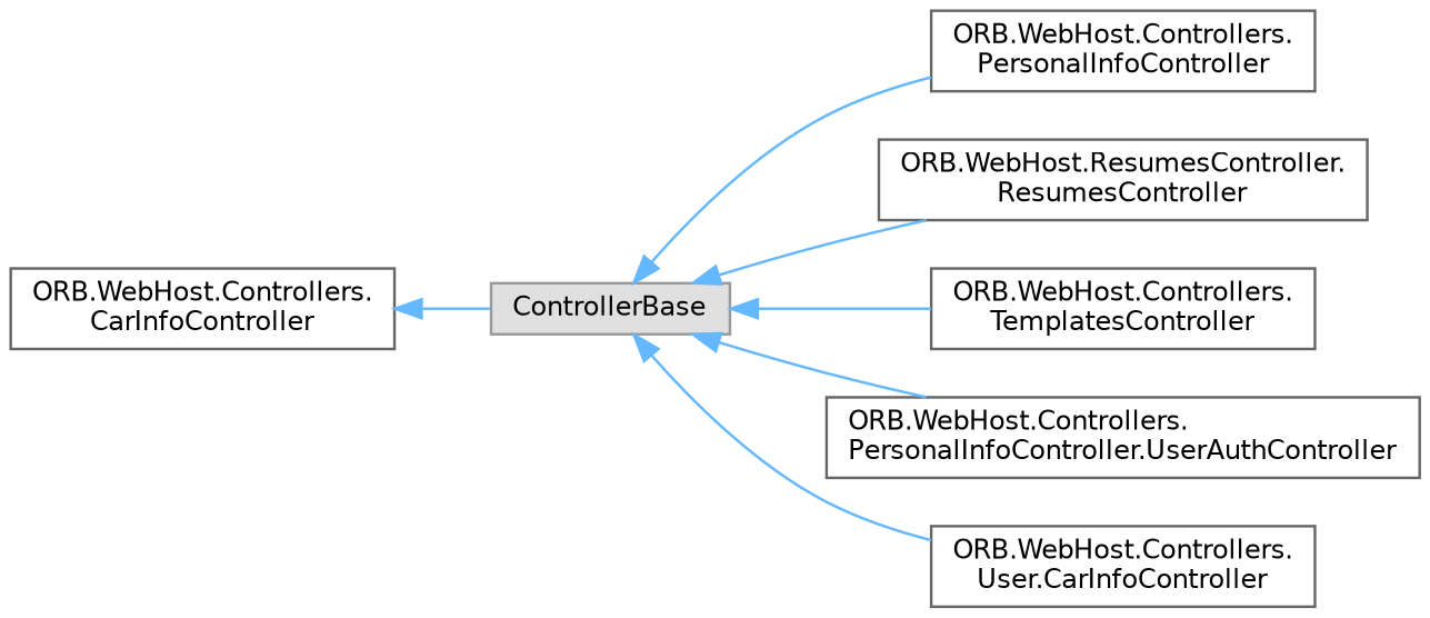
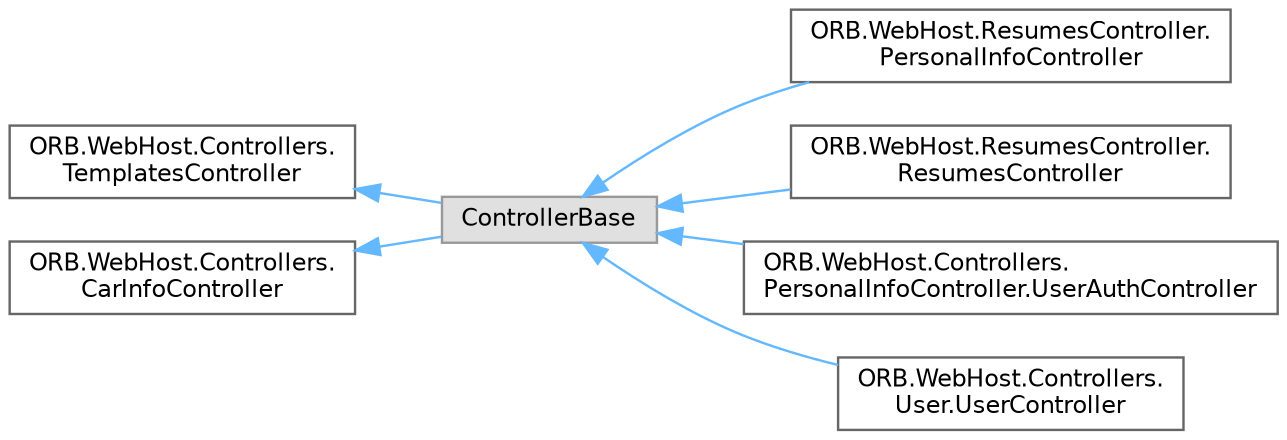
  digraph {
    rankdir=LR
    node [color=grey40 fillcolor=white fontname=Helvetica fontsize=10 shape=box style=filled]
    edge [color=steelblue1 dir=back fontname=Helvetica fontsize=10 labelfontname=Helvetica labelfontsize=10 style=solid]
    n1 [color=grey60 fillcolor="#E0E0E0" height=0.2 label=ControllerBase width=0.4]
-   n2 [height=0.2 label="ORB.WebHost.Controllers.\lPersonalInfoController" width=0.4]
+   n2 [height=0.2 label="ORB.WebHost.ResumesController.\lPersonalInfoController" width=0.4]
    n3 [height=0.2 label="ORB.WebHost.ResumesController.\lResumesController" width=0.4]
    n4 [height=0.2 label="ORB.WebHost.Controllers.\lTemplatesController" width=0.4]
    n5 [height=0.2 label="ORB.WebHost.Controllers.\lPersonalInfoController.UserAuthController" width=0.4]
-   n6 [height=0.2 label="ORB.WebHost.Controllers.\lUser.CarInfoController" width=0.4]
+   n6 [height=0.2 label="ORB.WebHost.Controllers.\lUser.UserController" width=0.4]
    n7 [height=0.2 label="ORB.WebHost.Controllers.\lCarInfoController" width=0.4]
    n1 -> n2
    n1 -> n3
-   n1 -> n4
+   n4 -> n1
    n1 -> n5
    n1 -> n6
    n7 -> n1
  }
